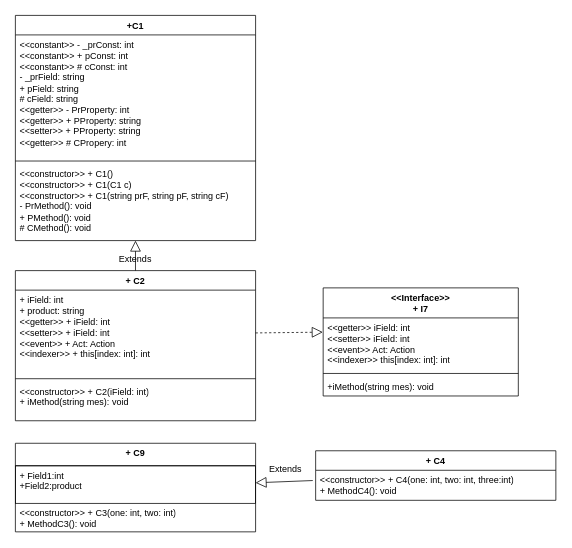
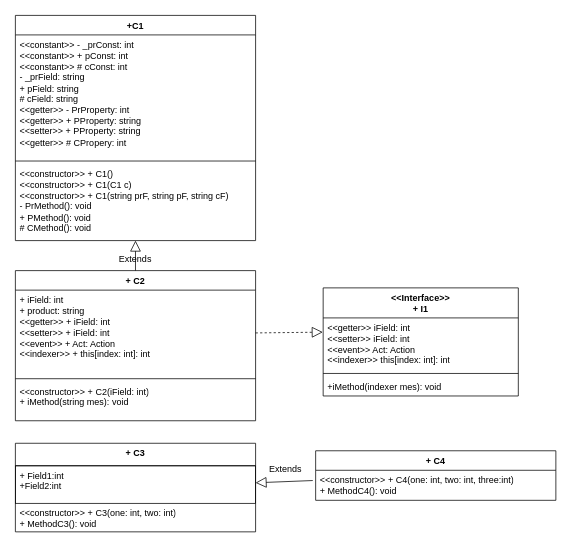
  <mxCell id="0" />
  <mxCell id="1" parent="0" />
  <mxCell id="2" value="+C1" style="swimlane;fontStyle=1;align=center;verticalAlign=top;childLayout=stackLayout;horizontal=1;startSize=26;horizontalStack=0;resizeParent=1;resizeParentMax=0;resizeLast=0;collapsible=1;marginBottom=0;whiteSpace=wrap;html=1;" parent="1" vertex="1"><mxGeometry x="20" y="20" width="320" height="300" as="geometry" /></mxCell>
  <mxCell id="3" value="&amp;lt;&amp;lt;constant&amp;gt;&amp;gt; - _prConst: int&lt;br&gt;&lt;div&gt;&amp;lt;&amp;lt;constant&amp;gt;&amp;gt; + pConst: int&lt;/div&gt;&lt;div&gt;&amp;lt;&amp;lt;constant&amp;gt;&amp;gt; # cConst: int&lt;/div&gt;&lt;div&gt;- _prField: string&lt;/div&gt;&lt;div&gt;+ pField: string&lt;br&gt;&lt;/div&gt;&lt;div&gt;&lt;span style=&quot;background-color: initial;&quot;&gt;# cField: string&lt;/span&gt;&lt;br&gt;&lt;/div&gt;&lt;div&gt;&amp;lt;&amp;lt;getter&amp;gt;&amp;gt; - PrProperty: int&lt;/div&gt;&amp;lt;&amp;lt;getter&amp;gt;&amp;gt; + PProperty: string&lt;br&gt;&lt;div&gt;&amp;lt;&amp;lt;setter&amp;gt;&amp;gt; + PProperty: string&lt;/div&gt;&lt;div&gt;&amp;lt;&amp;lt;getter&amp;gt;&amp;gt; # CPropery: int&lt;/div&gt;" style="text;strokeColor=none;fillColor=none;align=left;verticalAlign=top;spacingLeft=4;spacingRight=4;overflow=hidden;rotatable=0;points=[[0,0.5],[1,0.5]];portConstraint=eastwest;whiteSpace=wrap;html=1;" parent="2" vertex="1"><mxGeometry y="26" width="320" height="164" as="geometry" /></mxCell>
  <mxCell id="4" value="" style="line;strokeWidth=1;fillColor=none;align=left;verticalAlign=middle;spacingTop=-1;spacingLeft=3;spacingRight=3;rotatable=0;labelPosition=right;points=[];portConstraint=eastwest;strokeColor=inherit;" parent="2" vertex="1"><mxGeometry y="190" width="320" height="8" as="geometry" /></mxCell>
  <mxCell id="5" value="&amp;lt;&amp;lt;constructor&amp;gt;&amp;gt; + C1()&lt;br&gt;&amp;lt;&amp;lt;constructor&amp;gt;&amp;gt; + C1(C1 c)&lt;br&gt;&amp;lt;&amp;lt;constructor&amp;gt;&amp;gt; +&amp;nbsp;C1(string prF, string pF, string cF)&lt;br&gt;- PrMethod(): void&lt;br&gt;+ PMethod(): void&lt;br&gt;# CMethod(): void" style="text;strokeColor=none;fillColor=none;align=left;verticalAlign=top;spacingLeft=4;spacingRight=4;overflow=hidden;rotatable=0;points=[[0,0.5],[1,0.5]];portConstraint=eastwest;whiteSpace=wrap;html=1;" parent="2" vertex="1"><mxGeometry y="198" width="320" height="102" as="geometry" /></mxCell>
- <mxCell id="6" value="&amp;lt;&amp;lt;Interface&amp;gt;&amp;gt;&lt;br&gt;+ I7" style="swimlane;fontStyle=1;align=center;verticalAlign=top;childLayout=stackLayout;horizontal=1;startSize=40;horizontalStack=0;resizeParent=1;resizeParentMax=0;resizeLast=0;collapsible=1;marginBottom=0;whiteSpace=wrap;html=1;" parent="1" vertex="1"><mxGeometry x="430" y="383" width="260" height="144" as="geometry"><mxRectangle x="500" y="280" width="200" height="30" as="alternateBounds" /></mxGeometry></mxCell>
+ <mxCell id="6" value="&amp;lt;&amp;lt;Interface&amp;gt;&amp;gt;&lt;br&gt;+ I1" style="swimlane;fontStyle=1;align=center;verticalAlign=top;childLayout=stackLayout;horizontal=1;startSize=40;horizontalStack=0;resizeParent=1;resizeParentMax=0;resizeLast=0;collapsible=1;marginBottom=0;whiteSpace=wrap;html=1;" parent="1" vertex="1"><mxGeometry x="430" y="383" width="260" height="144" as="geometry"><mxRectangle x="500" y="280" width="200" height="30" as="alternateBounds" /></mxGeometry></mxCell>
  <mxCell id="7" value="&amp;lt;&amp;lt;getter&amp;gt;&amp;gt; iField: int&lt;br&gt;&amp;lt;&amp;lt;setter&amp;gt;&amp;gt; iField: int&lt;br&gt;&amp;lt;&amp;lt;event&amp;gt;&amp;gt; Act: Action&lt;br&gt;&lt;div&gt;&amp;lt;&amp;lt;indexer&amp;gt;&amp;gt; this[index: int]: int&lt;/div&gt;&lt;div&gt;&lt;br&gt;&lt;/div&gt;" style="text;strokeColor=none;fillColor=none;align=left;verticalAlign=top;spacingLeft=4;spacingRight=4;overflow=hidden;rotatable=0;points=[[0,0.5],[1,0.5]];portConstraint=eastwest;whiteSpace=wrap;html=1;" parent="6" vertex="1"><mxGeometry y="40" width="260" height="70" as="geometry" /></mxCell>
  <mxCell id="8" value="" style="line;strokeWidth=1;fillColor=none;align=left;verticalAlign=middle;spacingTop=-1;spacingLeft=3;spacingRight=3;rotatable=0;labelPosition=right;points=[];portConstraint=eastwest;strokeColor=inherit;" parent="6" vertex="1"><mxGeometry y="110" width="260" height="8" as="geometry" /></mxCell>
- <mxCell id="9" value="+iMethod(string mes): void" style="text;strokeColor=none;fillColor=none;align=left;verticalAlign=top;spacingLeft=4;spacingRight=4;overflow=hidden;rotatable=0;points=[[0,0.5],[1,0.5]];portConstraint=eastwest;whiteSpace=wrap;html=1;" parent="6" vertex="1"><mxGeometry y="118" width="260" height="26" as="geometry" /></mxCell>
+ <mxCell id="9" value="+iMethod(indexer mes): void" style="text;strokeColor=none;fillColor=none;align=left;verticalAlign=top;spacingLeft=4;spacingRight=4;overflow=hidden;rotatable=0;points=[[0,0.5],[1,0.5]];portConstraint=eastwest;whiteSpace=wrap;html=1;" parent="6" vertex="1"><mxGeometry y="118" width="260" height="26" as="geometry" /></mxCell>
  <mxCell id="10" value="+ C2" style="swimlane;fontStyle=1;align=center;verticalAlign=top;childLayout=stackLayout;horizontal=1;startSize=26;horizontalStack=0;resizeParent=1;resizeParentMax=0;resizeLast=0;collapsible=1;marginBottom=0;whiteSpace=wrap;html=1;" parent="1" vertex="1"><mxGeometry x="20" y="360" width="320" height="200" as="geometry" /></mxCell>
  <mxCell id="11" value="&lt;div&gt;+ iField: int&lt;br&gt;&lt;/div&gt;&lt;div&gt;+ product: string&lt;br&gt;&lt;/div&gt;&amp;lt;&amp;lt;getter&amp;gt;&amp;gt; + iField: int&lt;br&gt;&amp;lt;&amp;lt;setter&amp;gt;&amp;gt; + iField: int&lt;br&gt;&amp;lt;&amp;lt;event&amp;gt;&amp;gt; + Act: Action&lt;br&gt;&amp;lt;&amp;lt;indexer&amp;gt;&amp;gt; + this[index: int]: int" style="text;strokeColor=none;fillColor=none;align=left;verticalAlign=top;spacingLeft=4;spacingRight=4;overflow=hidden;rotatable=0;points=[[0,0.5],[1,0.5]];portConstraint=eastwest;whiteSpace=wrap;html=1;" parent="10" vertex="1"><mxGeometry y="26" width="320" height="114" as="geometry" /></mxCell>
  <mxCell id="12" value="" style="line;strokeWidth=1;fillColor=none;align=left;verticalAlign=middle;spacingTop=-1;spacingLeft=3;spacingRight=3;rotatable=0;labelPosition=right;points=[];portConstraint=eastwest;strokeColor=inherit;" parent="10" vertex="1"><mxGeometry y="140" width="320" height="8" as="geometry" /></mxCell>
  <mxCell id="13" value="&amp;lt;&amp;lt;constructor&amp;gt;&amp;gt; + C2(iField: int)&lt;br&gt;+ iMethod(string mes): void" style="text;strokeColor=none;fillColor=none;align=left;verticalAlign=top;spacingLeft=4;spacingRight=4;overflow=hidden;rotatable=0;points=[[0,0.5],[1,0.5]];portConstraint=eastwest;whiteSpace=wrap;html=1;" parent="10" vertex="1"><mxGeometry y="148" width="320" height="52" as="geometry" /></mxCell>
  <mxCell id="14" value="" style="endArrow=block;dashed=1;endFill=0;endSize=12;html=1;rounded=0;exitX=1;exitY=0.5;exitDx=0;exitDy=0;entryX=-0.002;entryY=0.271;entryDx=0;entryDy=0;entryPerimeter=0;" parent="1" source="11" target="7" edge="1"><mxGeometry width="160" relative="1" as="geometry"><mxPoint x="140" y="670" as="sourcePoint" /><mxPoint x="300" y="670" as="targetPoint" /></mxGeometry></mxCell>
  <mxCell id="15" value="" style="endArrow=block;endFill=0;endSize=12;html=1;rounded=0;exitX=0.5;exitY=0;exitDx=0;exitDy=0;" parent="1" source="10" target="5" edge="1"><mxGeometry width="160" relative="1" as="geometry"><mxPoint x="130" y="720" as="sourcePoint" /><mxPoint x="290" y="720" as="targetPoint" /></mxGeometry></mxCell>
- <mxCell id="16" value="+ C9" style="swimlane;fontStyle=1;align=center;verticalAlign=top;childLayout=stackLayout;horizontal=1;startSize=30;horizontalStack=0;resizeParent=1;resizeParentMax=0;resizeLast=0;collapsible=1;marginBottom=0;whiteSpace=wrap;html=1;" parent="1" vertex="1"><mxGeometry x="20" y="590" width="320" height="118" as="geometry"><mxRectangle x="40" y="770" width="100" height="30" as="alternateBounds" /></mxGeometry></mxCell>
- <mxCell id="17" value="&lt;div&gt;+ Field1:int&lt;/div&gt;&lt;div&gt;+Field2:product&lt;/div&gt;&lt;div&gt;&lt;br&gt;&lt;/div&gt;" style="text;strokeColor=default;fillColor=none;align=left;verticalAlign=top;spacingLeft=4;spacingRight=4;overflow=hidden;rotatable=0;points=[[0,0.5],[1,0.5]];portConstraint=eastwest;whiteSpace=wrap;html=1;" parent="16" vertex="1"><mxGeometry y="30" width="320" height="50" as="geometry" /></mxCell>
+ <mxCell id="16" value="+ C3" style="swimlane;fontStyle=1;align=center;verticalAlign=top;childLayout=stackLayout;horizontal=1;startSize=30;horizontalStack=0;resizeParent=1;resizeParentMax=0;resizeLast=0;collapsible=1;marginBottom=0;whiteSpace=wrap;html=1;" parent="1" vertex="1"><mxGeometry x="20" y="590" width="320" height="118" as="geometry"><mxRectangle x="40" y="770" width="100" height="30" as="alternateBounds" /></mxGeometry></mxCell>
+ <mxCell id="17" value="&lt;div&gt;+ Field1:int&lt;/div&gt;&lt;div&gt;+Field2:int&lt;/div&gt;&lt;div&gt;&lt;br&gt;&lt;/div&gt;" style="text;strokeColor=default;fillColor=none;align=left;verticalAlign=top;spacingLeft=4;spacingRight=4;overflow=hidden;rotatable=0;points=[[0,0.5],[1,0.5]];portConstraint=eastwest;whiteSpace=wrap;html=1;" parent="16" vertex="1"><mxGeometry y="30" width="320" height="50" as="geometry" /></mxCell>
  <mxCell id="18" value="&amp;lt;&amp;lt;constructor&amp;gt;&amp;gt; + C3(one: int, two: int)&lt;br&gt;+ MethodC3(): void" style="text;strokeColor=none;fillColor=none;align=left;verticalAlign=top;spacingLeft=4;spacingRight=4;overflow=hidden;rotatable=0;points=[[0,0.5],[1,0.5]];portConstraint=eastwest;whiteSpace=wrap;html=1;" parent="16" vertex="1"><mxGeometry y="80" width="320" height="38" as="geometry" /></mxCell>
  <mxCell id="19" value="Extends" style="text;html=1;strokeColor=none;fillColor=none;align=center;verticalAlign=middle;whiteSpace=wrap;rounded=0;" parent="1" vertex="1"><mxGeometry x="150" y="330" width="60" height="30" as="geometry" /></mxCell>
  <mxCell id="20" value="+ C4" style="swimlane;fontStyle=1;align=center;verticalAlign=top;childLayout=stackLayout;horizontal=1;startSize=26;horizontalStack=0;resizeParent=1;resizeParentMax=0;resizeLast=0;collapsible=1;marginBottom=0;whiteSpace=wrap;html=1;" parent="1" vertex="1"><mxGeometry x="420" y="600" width="320" height="66" as="geometry" /></mxCell>
  <mxCell id="21" value="&amp;lt;&amp;lt;constructor&amp;gt;&amp;gt; + C4(one: int, two: int, three:int)&lt;br&gt;+ MethodC4(): void" style="text;strokeColor=none;fillColor=none;align=left;verticalAlign=top;spacingLeft=4;spacingRight=4;overflow=hidden;rotatable=0;points=[[0,0.5],[1,0.5]];portConstraint=eastwest;whiteSpace=wrap;html=1;" parent="20" vertex="1"><mxGeometry y="26" width="320" height="40" as="geometry" /></mxCell>
  <mxCell id="22" value="Extends" style="text;html=1;strokeColor=none;fillColor=none;align=center;verticalAlign=middle;whiteSpace=wrap;rounded=0;" parent="1" vertex="1"><mxGeometry x="350" y="610" width="60" height="30" as="geometry" /></mxCell>
  <mxCell id="23" value="" style="endArrow=block;endFill=0;endSize=12;html=1;rounded=0;exitX=-0.012;exitY=0.341;exitDx=0;exitDy=0;exitPerimeter=0;" parent="1" source="21" target="16" edge="1"><mxGeometry width="160" relative="1" as="geometry"><mxPoint x="420" y="888" as="sourcePoint" /><mxPoint x="420" y="810" as="targetPoint" /></mxGeometry></mxCell>
